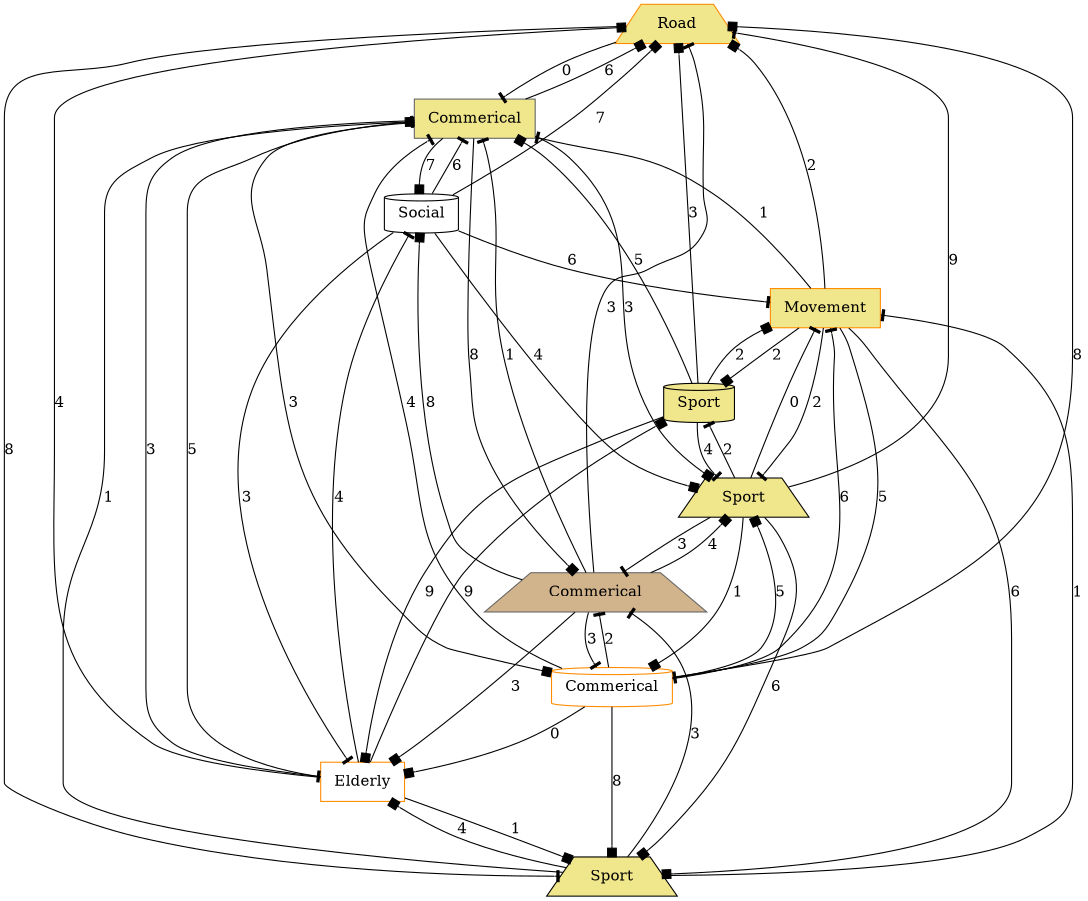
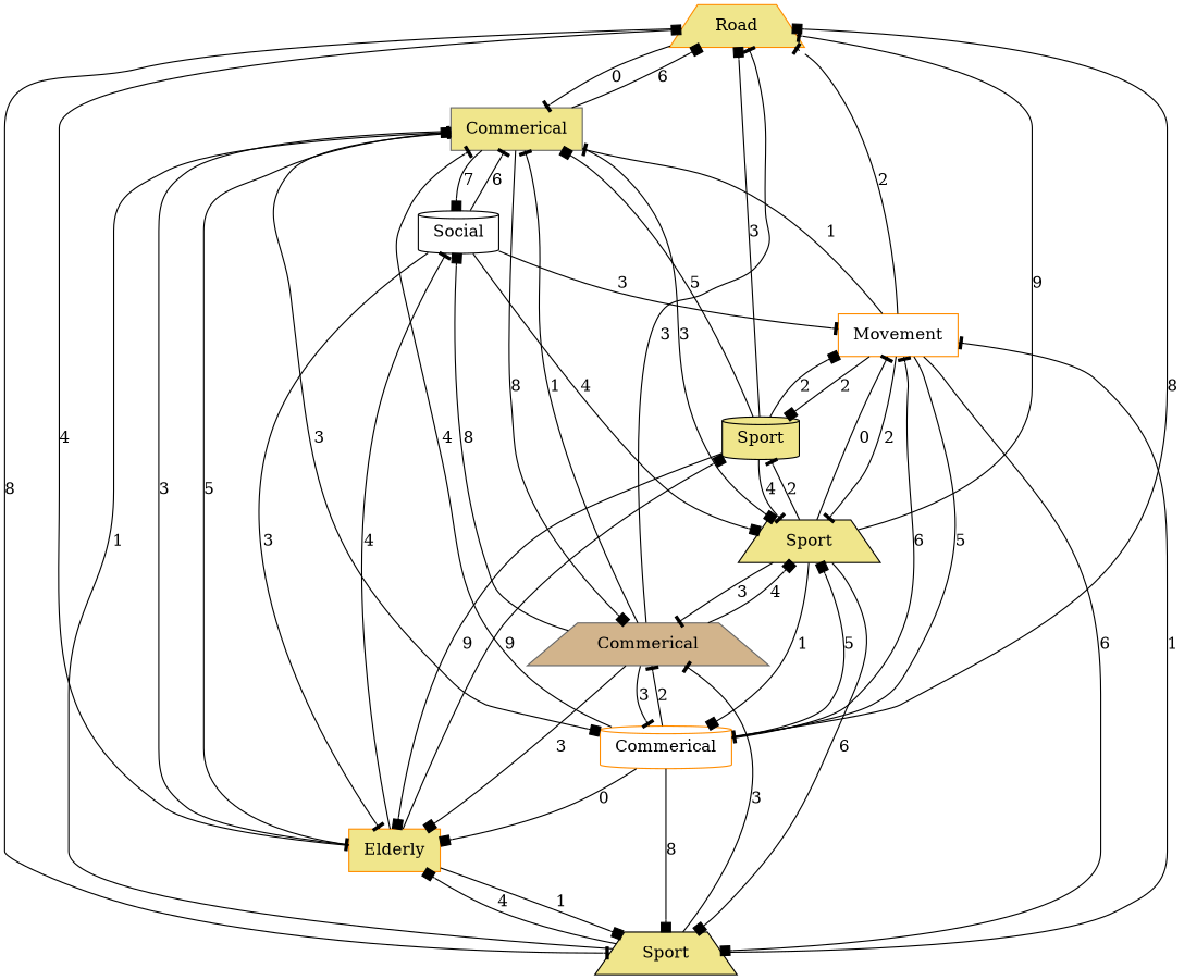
  digraph {
    node [color=darkorange fillcolor=khaki shape=trapezium style=filled]
    edge [arrowhead=box]
    n1 [label=" Road "]
    n2 [color=gray40 label=" Commerical " shape=box]
    n3 [color=black label=" Sport "]
-   n4 [fillcolor=white label=" Elderly " shape=box]
+   n4 [label=" Elderly " shape=box]
    n5 [fillcolor=white label=" Commerical " shape=cylinder]
    n6 [color=black label=" Sport "]
    n7 [color=gray40 fillcolor=tan label=" Commerical "]
    n8 [color=black fillcolor=white label=" Social " shape=cylinder]
-   n9 [label=" Movement " shape=box]
+   n9 [fillcolor=white label=" Movement " shape=box]
    n10 [color=black label=" Sport " shape=cylinder]
    n1 -> n2 [arrowhead=tee label=0]
    n1 -> n3 [arrowhead=tee label=8]
    n2 -> n1 [label=6]
    n2 -> n4 [arrowhead=tee label=3]
    n2 -> n5 [label=3]
    n2 -> n6 [label=3]
    n2 -> n7 [label=8]
    n2 -> n8 [label=7]
    n3 -> n2 [label=1]
    n3 -> n4 [label=4]
    n3 -> n7 [arrowhead=tee label=3]
    n3 -> n9 [arrowhead=tee label=1]
    n4 -> n1 [label=4]
    n4 -> n2 [arrowhead=tee label=5]
    n4 -> n3 [label=1]
    n4 -> n8 [arrowhead=tee label=4]
    n4 -> n10 [label=9]
    n5 -> n1 [label=8]
    n5 -> n2 [arrowhead=tee label=4]
    n5 -> n3 [label=8]
    n5 -> n4 [label=0]
    n5 -> n6 [label=5]
    n5 -> n7 [arrowhead=tee label=2]
    n5 -> n9 [arrowhead=tee label=6]
    n6 -> n1 [arrowhead=tee label=9]
    n6 -> n3 [label=6]
    n6 -> n5 [label=1]
    n6 -> n7 [arrowhead=tee label=3]
    n6 -> n9 [arrowhead=tee label=0]
    n6 -> n10 [arrowhead=tee label=2]
    n7 -> n1 [arrowhead=tee label=3]
    n7 -> n2 [arrowhead=tee label=1]
    n7 -> n4 [label=3]
    n7 -> n5 [arrowhead=tee label=3]
    n7 -> n6 [label=4]
    n7 -> n8 [label=8]
-   n8 -> n1 [label=7]
    n8 -> n2 [arrowhead=tee label=6]
    n8 -> n4 [arrowhead=tee label=3]
    n8 -> n6 [label=4]
-   n8 -> n9 [arrowhead=tee label=6]
-   n9 -> n1 [label=2]
+   n8 -> n9 [arrowhead=tee label=3]
+   n9 -> n1 [arrowhead=tee label=2]
    n9 -> n2 [arrowhead=tee label=1]
    n9 -> n3 [label=6]
    n9 -> n5 [arrowhead=tee label=5]
    n9 -> n6 [arrowhead=tee label=2]
    n9 -> n10 [label=2]
    n10 -> n1 [label=3]
    n10 -> n2 [label=5]
    n10 -> n4 [label=9]
    n10 -> n6 [arrowhead=tee label=4]
    n10 -> n9 [label=2]
  }
